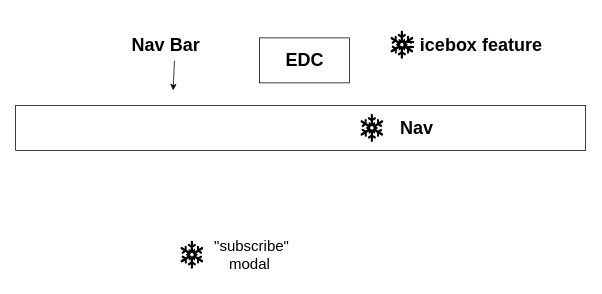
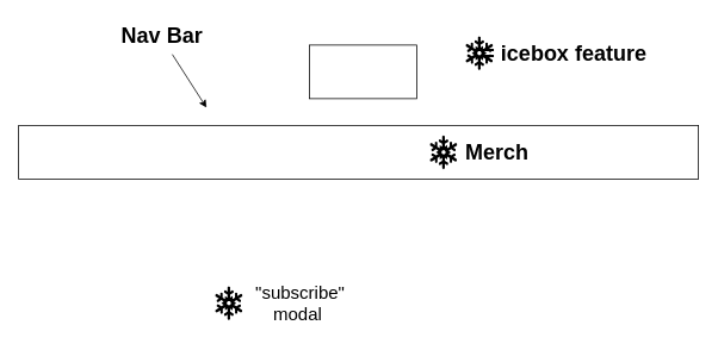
  <mxCell id="0" />
  <mxCell id="1" parent="0" />
  <mxCell id="2" value="" style="rounded=0;whiteSpace=wrap;html=1;" vertex="1" parent="1"><mxGeometry x="345" y="50" width="120" height="60" as="geometry" /></mxCell>
- <mxCell id="3" value="EDC" style="text;strokeColor=none;fillColor=none;html=1;fontSize=24;fontStyle=1;verticalAlign=middle;align=center;" vertex="1" parent="1"><mxGeometry x="355" y="60" width="100" height="40" as="geometry" /></mxCell>
  <mxCell id="4" value="" style="rounded=0;whiteSpace=wrap;html=1;" vertex="1" parent="1"><mxGeometry x="20" y="140" width="760" height="60" as="geometry" /></mxCell>
- <mxCell id="5" value="Nav Bar" style="text;strokeColor=none;fillColor=none;html=1;fontSize=24;fontStyle=1;verticalAlign=middle;align=center;" vertex="1" parent="1"><mxGeometry x="170" y="40" width="100" height="40" as="geometry" /></mxCell>
+ <mxCell id="5" value="Nav Bar" style="text;strokeColor=none;fillColor=none;html=1;fontSize=24;fontStyle=1;verticalAlign=middle;align=center;" vertex="1" parent="1"><mxGeometry x="130" width="100" height="40" as="geometry" y="20" /></mxCell>
  <mxCell id="6" value="" style="endArrow=classic;html=1;exitX=0.618;exitY=1.01;exitDx=0;exitDy=0;exitPerimeter=0;" edge="1" parent="1" source="5"><mxGeometry width="50" height="50" relative="1" as="geometry"><mxPoint x="390" y="270" as="sourcePoint" /><mxPoint x="230" y="120" as="targetPoint" /><Array as="points" /></mxGeometry></mxCell>
- <mxCell id="7" value="&lt;font style=&quot;font-size: 24px&quot;&gt;&lt;b&gt;Nav&lt;/b&gt;&lt;/font&gt;" style="text;html=1;strokeColor=none;fillColor=none;align=center;verticalAlign=middle;whiteSpace=wrap;rounded=0;" vertex="1" parent="1"><mxGeometry x="500" y="155" width="110" height="30" as="geometry" /></mxCell>
+ <mxCell id="7" value="&lt;font style=&quot;font-size: 24px&quot;&gt;&lt;b&gt;Merch&lt;/b&gt;&lt;/font&gt;" style="text;html=1;strokeColor=none;fillColor=none;align=center;verticalAlign=middle;whiteSpace=wrap;rounded=0;" vertex="1" parent="1"><mxGeometry x="500" y="155" width="110" height="30" as="geometry" /></mxCell>
  <mxCell id="8" value="" style="shape=mxgraph.signs.nature.snowflake;html=1;pointerEvents=1;fillColor=#000000;strokeColor=none;verticalLabelPosition=bottom;verticalAlign=top;align=center;" vertex="1" parent="1"><mxGeometry x="520" y="40" width="30" height="38" as="geometry" /></mxCell>
  <mxCell id="9" value="= icebox feature" style="text;strokeColor=none;fillColor=none;html=1;fontSize=24;fontStyle=1;verticalAlign=middle;align=center;" vertex="1" parent="1"><mxGeometry x="580" y="40" width="100" height="40" as="geometry" /></mxCell>
  <mxCell id="10" value="" style="shape=mxgraph.signs.nature.snowflake;html=1;pointerEvents=1;fillColor=#000000;strokeColor=none;verticalLabelPosition=bottom;verticalAlign=top;align=center;" vertex="1" parent="1"><mxGeometry x="480" y="151" width="30" height="38" as="geometry" /></mxCell>
  <mxCell id="11" value="" style="shape=mxgraph.signs.nature.snowflake;html=1;pointerEvents=1;fillColor=#000000;strokeColor=none;verticalLabelPosition=bottom;verticalAlign=top;align=center;" vertex="1" parent="1"><mxGeometry x="240" y="320" width="30" height="38" as="geometry" /></mxCell>
  <mxCell id="12" value="&lt;font style=&quot;font-size: 20px&quot;&gt;&quot;subscribe&quot; modal&amp;nbsp;&lt;/font&gt;" style="text;html=1;strokeColor=none;fillColor=none;align=center;verticalAlign=middle;whiteSpace=wrap;rounded=0;" vertex="1" parent="1"><mxGeometry x="260" y="308.5" width="150" height="61" as="geometry" /></mxCell>
